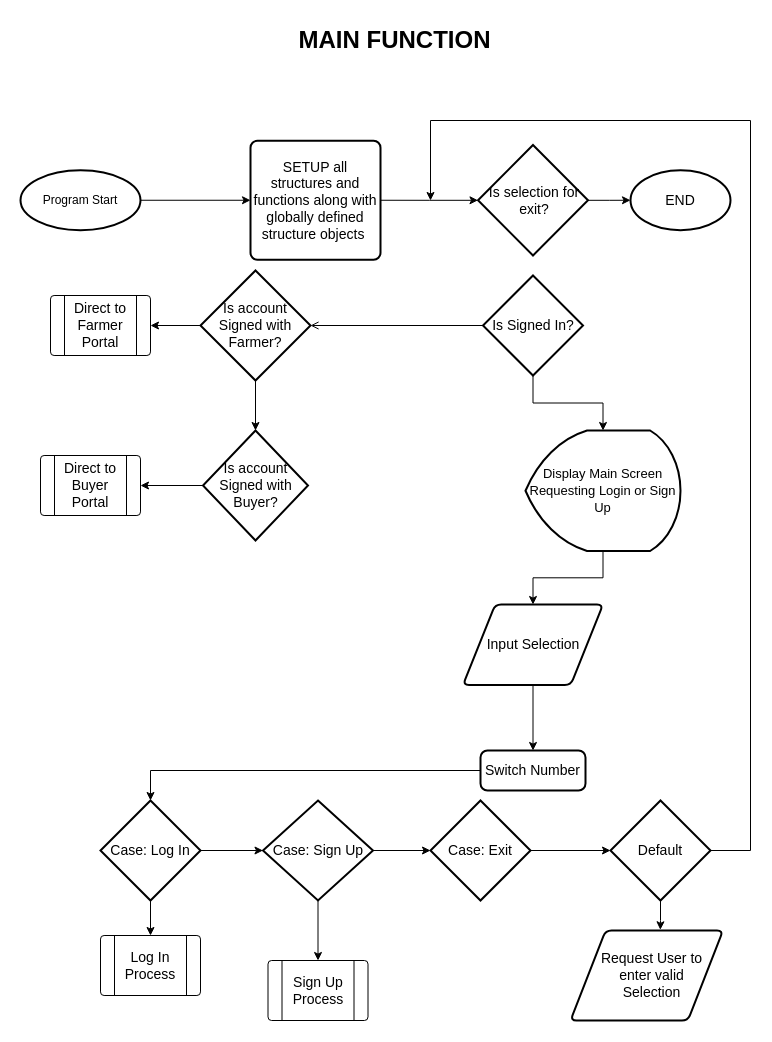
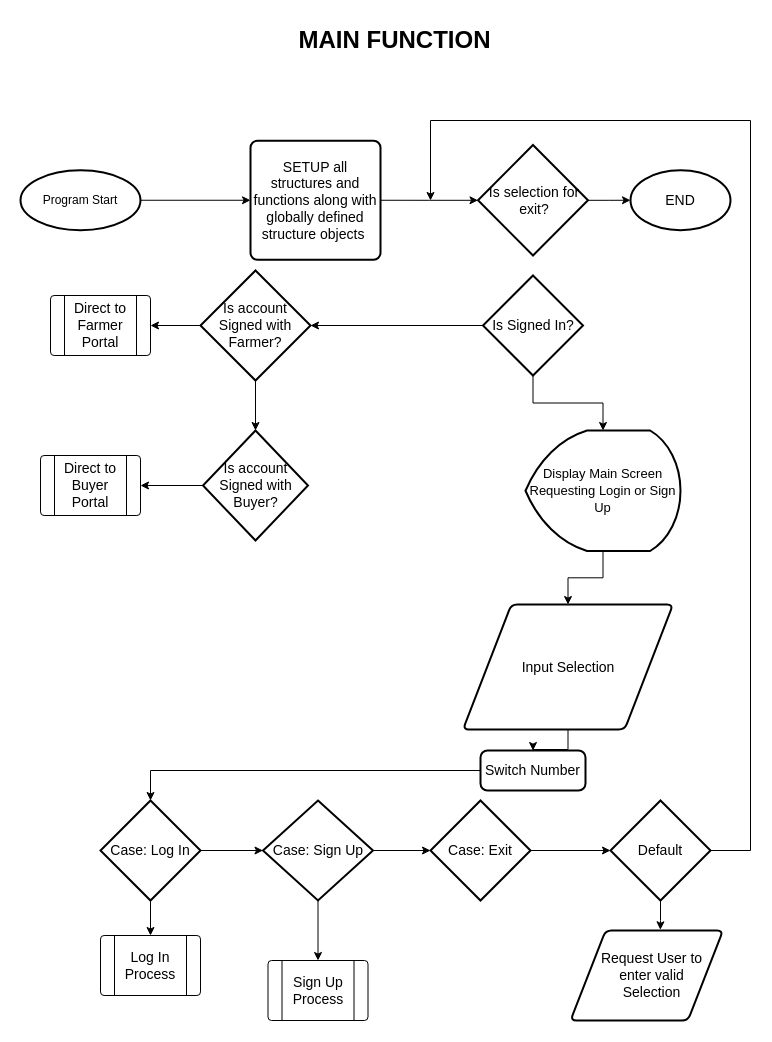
  <mxCell id="0" />
  <mxCell id="1" parent="0" />
  <mxCell id="2" style="edgeStyle=orthogonalEdgeStyle;rounded=0;orthogonalLoop=1;jettySize=auto;html=1;entryX=0;entryY=0.5;entryDx=0;entryDy=0;fontSize=14;" edge="1" parent="1" source="3" target="7"><mxGeometry relative="1" as="geometry" /></mxCell>
  <mxCell id="3" value="Program Start" style="strokeWidth=2;html=1;shape=mxgraph.flowchart.start_1;whiteSpace=wrap;" vertex="1" parent="1"><mxGeometry x="20" y="169.75" width="120" height="60" as="geometry" /></mxCell>
  <mxCell id="4" style="edgeStyle=orthogonalEdgeStyle;rounded=0;orthogonalLoop=1;jettySize=auto;html=1;fontSize=14;" edge="1" parent="1" source="5" target="9"><mxGeometry relative="1" as="geometry" /></mxCell>
  <mxCell id="5" value="&lt;font style=&quot;font-size: 13px&quot;&gt;Display Main Screen Requesting Login or Sign Up&lt;/font&gt;" style="strokeWidth=2;html=1;shape=mxgraph.flowchart.display;whiteSpace=wrap;fontSize=14;verticalAlign=middle;" vertex="1" parent="1"><mxGeometry x="525" y="430" width="155" height="120.5" as="geometry" /></mxCell>
  <mxCell id="6" style="edgeStyle=orthogonalEdgeStyle;rounded=0;orthogonalLoop=1;jettySize=auto;html=1;exitX=1;exitY=0.5;exitDx=0;exitDy=0;fontSize=14;" edge="1" parent="1" source="7" target="11"><mxGeometry relative="1" as="geometry" /></mxCell>
  <mxCell id="7" value="SETUP all structures and functions along with globally defined structure objects&lt;i&gt;&amp;nbsp;&lt;/i&gt;" style="rounded=1;whiteSpace=wrap;html=1;absoluteArcSize=1;arcSize=14;strokeWidth=2;fontSize=14;" vertex="1" parent="1"><mxGeometry x="250" y="140.25" width="130" height="119" as="geometry" /></mxCell>
  <mxCell id="8" style="edgeStyle=orthogonalEdgeStyle;rounded=0;orthogonalLoop=1;jettySize=auto;html=1;entryX=0.5;entryY=0;entryDx=0;entryDy=0;fontSize=14;" edge="1" parent="1" source="9" target="20"><mxGeometry relative="1" as="geometry" /></mxCell>
- <mxCell id="9" value="Input Selection" style="shape=parallelogram;html=1;strokeWidth=2;perimeter=parallelogramPerimeter;whiteSpace=wrap;rounded=1;arcSize=12;size=0.23;fontSize=14;" vertex="1" parent="1"><mxGeometry x="462.5" y="604" width="140" height="80.5" as="geometry" /></mxCell>
+ <mxCell id="9" value="Input Selection" style="shape=parallelogram;html=1;strokeWidth=2;perimeter=parallelogramPerimeter;whiteSpace=wrap;rounded=1;arcSize=12;size=0.23;fontSize=14;" vertex="1" parent="1"><mxGeometry x="462.5" y="604" width="210" height="125" as="geometry" /></mxCell>
  <mxCell id="10" style="edgeStyle=orthogonalEdgeStyle;rounded=0;orthogonalLoop=1;jettySize=auto;html=1;fontSize=14;" edge="1" parent="1" source="11"><mxGeometry relative="1" as="geometry"><mxPoint x="630" y="199.75" as="targetPoint" /></mxGeometry></mxCell>
  <mxCell id="11" value="&lt;font style=&quot;font-size: 14px&quot;&gt;Is selection for exit?&lt;/font&gt;" style="strokeWidth=2;html=1;shape=mxgraph.flowchart.decision;fontSize=14;whiteSpace=wrap;spacingLeft=9;spacingRight=7;" vertex="1" parent="1"><mxGeometry x="477.5" y="144.5" width="110" height="110.5" as="geometry" /></mxCell>
  <mxCell id="12" style="edgeStyle=orthogonalEdgeStyle;rounded=0;orthogonalLoop=1;jettySize=auto;html=1;entryX=1;entryY=0.5;entryDx=0;entryDy=0;fontSize=14;" edge="1" parent="1" source="14" target="15"><mxGeometry relative="1" as="geometry" /></mxCell>
  <mxCell id="13" style="edgeStyle=orthogonalEdgeStyle;rounded=0;orthogonalLoop=1;jettySize=auto;html=1;fontSize=14;" edge="1" parent="1" source="14" target="17"><mxGeometry relative="1" as="geometry" /></mxCell>
  <mxCell id="14" value="Is account Signed with Farmer?" style="strokeWidth=2;html=1;shape=mxgraph.flowchart.decision;whiteSpace=wrap;fontSize=14;" vertex="1" parent="1"><mxGeometry x="200" y="270" width="110" height="110" as="geometry" /></mxCell>
  <mxCell id="15" value="Direct to Farmer Portal" style="verticalLabelPosition=middle;verticalAlign=middle;html=1;shape=process;whiteSpace=wrap;rounded=1;size=0.14;arcSize=6;fontSize=14;labelPosition=center;align=center;" vertex="1" parent="1"><mxGeometry x="50" y="295" width="100" height="60" as="geometry" /></mxCell>
  <mxCell id="16" style="edgeStyle=orthogonalEdgeStyle;rounded=0;orthogonalLoop=1;jettySize=auto;html=1;entryX=1;entryY=0.5;entryDx=0;entryDy=0;fontSize=14;" edge="1" parent="1" source="17" target="18"><mxGeometry relative="1" as="geometry" /></mxCell>
  <mxCell id="17" value="Is account Signed with Buyer?" style="strokeWidth=2;html=1;shape=mxgraph.flowchart.decision;whiteSpace=wrap;fontSize=14;" vertex="1" parent="1"><mxGeometry x="202.5" y="430" width="105" height="110" as="geometry" /></mxCell>
  <mxCell id="18" value="Direct to Buyer Portal" style="verticalLabelPosition=middle;verticalAlign=middle;html=1;shape=process;whiteSpace=wrap;rounded=1;size=0.14;arcSize=6;fontSize=14;labelPosition=center;align=center;" vertex="1" parent="1"><mxGeometry x="40" y="455" width="100" height="60" as="geometry" /></mxCell>
  <mxCell id="19" style="edgeStyle=orthogonalEdgeStyle;rounded=0;orthogonalLoop=1;jettySize=auto;html=1;entryX=0.5;entryY=0;entryDx=0;entryDy=0;entryPerimeter=0;fontSize=14;" edge="1" parent="1" source="20" target="23"><mxGeometry relative="1" as="geometry" /></mxCell>
  <mxCell id="20" value="Switch Number" style="rounded=1;whiteSpace=wrap;html=1;absoluteArcSize=1;arcSize=14;strokeWidth=2;fontSize=14;" vertex="1" parent="1"><mxGeometry x="480" y="750" width="105" height="40" as="geometry" /></mxCell>
  <mxCell id="21" style="edgeStyle=orthogonalEdgeStyle;rounded=0;orthogonalLoop=1;jettySize=auto;html=1;fontSize=14;" edge="1" parent="1" source="23" target="32"><mxGeometry relative="1" as="geometry" /></mxCell>
  <mxCell id="22" style="edgeStyle=orthogonalEdgeStyle;rounded=0;orthogonalLoop=1;jettySize=auto;html=1;entryX=0;entryY=0.5;entryDx=0;entryDy=0;entryPerimeter=0;fontSize=14;" edge="1" parent="1" source="23" target="26"><mxGeometry relative="1" as="geometry" /></mxCell>
  <mxCell id="23" value="Case: Log In" style="strokeWidth=2;html=1;shape=mxgraph.flowchart.decision;whiteSpace=wrap;fontSize=14;" vertex="1" parent="1"><mxGeometry x="100" y="800" width="100" height="100" as="geometry" /></mxCell>
  <mxCell id="24" style="edgeStyle=orthogonalEdgeStyle;rounded=0;orthogonalLoop=1;jettySize=auto;html=1;exitX=0.5;exitY=1;exitDx=0;exitDy=0;exitPerimeter=0;fontSize=14;" edge="1" parent="1" source="26" target="33"><mxGeometry relative="1" as="geometry" /></mxCell>
  <mxCell id="25" style="edgeStyle=orthogonalEdgeStyle;rounded=0;orthogonalLoop=1;jettySize=auto;html=1;entryX=0;entryY=0.5;entryDx=0;entryDy=0;entryPerimeter=0;fontSize=14;" edge="1" parent="1" source="26" target="28"><mxGeometry relative="1" as="geometry" /></mxCell>
  <mxCell id="26" value="Case: Sign Up" style="strokeWidth=2;html=1;shape=mxgraph.flowchart.decision;whiteSpace=wrap;fontSize=14;" vertex="1" parent="1"><mxGeometry x="262.5" y="800" width="110" height="100" as="geometry" /></mxCell>
  <mxCell id="27" style="edgeStyle=orthogonalEdgeStyle;rounded=0;orthogonalLoop=1;jettySize=auto;html=1;entryX=0;entryY=0.5;entryDx=0;entryDy=0;entryPerimeter=0;fontSize=14;" edge="1" parent="1" source="28" target="31"><mxGeometry relative="1" as="geometry" /></mxCell>
  <mxCell id="28" value="Case: Exit" style="strokeWidth=2;html=1;shape=mxgraph.flowchart.decision;whiteSpace=wrap;fontSize=14;" vertex="1" parent="1"><mxGeometry x="430" y="800" width="100" height="100" as="geometry" /></mxCell>
  <mxCell id="29" style="edgeStyle=orthogonalEdgeStyle;rounded=0;orthogonalLoop=1;jettySize=auto;html=1;entryX=0.589;entryY=-0.008;entryDx=0;entryDy=0;entryPerimeter=0;fontSize=14;" edge="1" parent="1" source="31" target="37"><mxGeometry relative="1" as="geometry" /></mxCell>
  <mxCell id="30" style="edgeStyle=orthogonalEdgeStyle;rounded=0;orthogonalLoop=1;jettySize=auto;html=1;fontSize=14;exitX=1;exitY=0.5;exitDx=0;exitDy=0;exitPerimeter=0;" edge="1" parent="1" source="31"><mxGeometry relative="1" as="geometry"><mxPoint x="430" y="200" as="targetPoint" /><Array as="points"><mxPoint x="750" y="850" /><mxPoint x="750" y="120" /><mxPoint x="430" y="120" /></Array></mxGeometry></mxCell>
  <mxCell id="31" value="Default" style="strokeWidth=2;html=1;shape=mxgraph.flowchart.decision;whiteSpace=wrap;fontSize=14;" vertex="1" parent="1"><mxGeometry x="610" y="800" width="100" height="100" as="geometry" /></mxCell>
  <mxCell id="32" value="Log In Process" style="verticalLabelPosition=middle;verticalAlign=middle;html=1;shape=process;whiteSpace=wrap;rounded=1;size=0.14;arcSize=6;fontSize=14;labelPosition=center;align=center;" vertex="1" parent="1"><mxGeometry x="100" y="935" width="100" height="60" as="geometry" /></mxCell>
  <mxCell id="33" value="Sign Up Process" style="verticalLabelPosition=middle;verticalAlign=middle;html=1;shape=process;whiteSpace=wrap;rounded=1;size=0.14;arcSize=6;fontSize=14;labelPosition=center;align=center;" vertex="1" parent="1"><mxGeometry x="267.5" y="960" width="100" height="60" as="geometry" /></mxCell>
- <mxCell id="34" style="edgeStyle=orthogonalEdgeStyle;rounded=0;orthogonalLoop=1;jettySize=auto;html=1;fontSize=14;endArrow=open;" edge="1" parent="1" source="36" target="14"><mxGeometry relative="1" as="geometry" /></mxCell>
+ <mxCell id="34" style="edgeStyle=orthogonalEdgeStyle;rounded=0;orthogonalLoop=1;jettySize=auto;html=1;fontSize=14;" edge="1" parent="1" source="36" target="14"><mxGeometry relative="1" as="geometry" /></mxCell>
  <mxCell id="35" style="edgeStyle=orthogonalEdgeStyle;rounded=0;orthogonalLoop=1;jettySize=auto;html=1;entryX=0.5;entryY=0;entryDx=0;entryDy=0;entryPerimeter=0;fontSize=14;" edge="1" parent="1" source="36" target="5"><mxGeometry relative="1" as="geometry" /></mxCell>
  <mxCell id="36" value="Is Signed In?" style="strokeWidth=2;html=1;shape=mxgraph.flowchart.decision;whiteSpace=wrap;fontSize=14;" vertex="1" parent="1"><mxGeometry x="482.5" y="275" width="100" height="100" as="geometry" /></mxCell>
  <mxCell id="37" value="&lt;span&gt;Request User to enter valid Selection&lt;/span&gt;" style="shape=parallelogram;html=1;strokeWidth=2;perimeter=parallelogramPerimeter;whiteSpace=wrap;rounded=1;arcSize=12;size=0.23;fontSize=14;spacingLeft=20;spacingRight=10;" vertex="1" parent="1"><mxGeometry x="570" y="930" width="152.5" height="90" as="geometry" /></mxCell>
  <mxCell id="38" value="END" style="strokeWidth=2;html=1;shape=mxgraph.flowchart.start_1;whiteSpace=wrap;fontSize=14;" vertex="1" parent="1"><mxGeometry x="630" y="169.75" width="100" height="60" as="geometry" /></mxCell>
  <mxCell id="39" value="MAIN FUNCTION" style="text;strokeColor=none;fillColor=none;html=1;fontSize=24;fontStyle=1;verticalAlign=middle;align=center;" vertex="1" parent="1"><mxGeometry x="344" y="20" width="100" height="40" as="geometry" /></mxCell>
